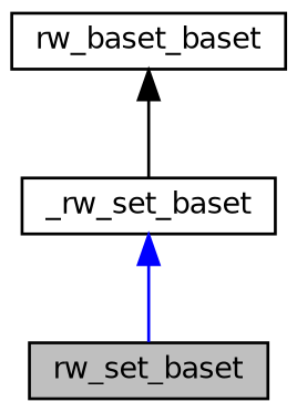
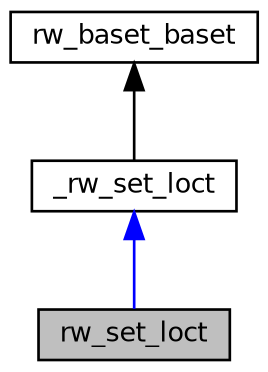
  digraph {
    node [color=black fontname=Helvetica fontsize=10 shape=record]
    edge [dir=back fontname=Helvetica fontsize=10 labelfontname=Helvetica labelfontsize=10 style=solid]
-   n1 [fillcolor=grey75 fontcolor=black height=0.2 label=rw_set_baset style=filled width=0.4]
-   n2 [height=0.2 label=_rw_set_baset width=0.4]
+   n1 [fillcolor=grey75 fontcolor=black height=0.2 label=rw_set_loct style=filled width=0.4]
+   n2 [height=0.2 label=_rw_set_loct width=0.4]
    n3 [height=0.2 label=rw_baset_baset width=0.4]
    n2 -> n1 [color=blue]
    n3 -> n2 [color=black]
  }
